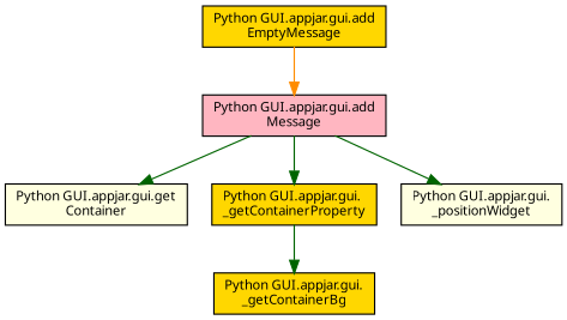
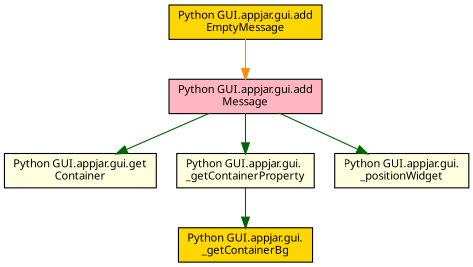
  digraph {
    fontname="Noto Sans"
    rankdir=TB
    node [color=black fillcolor=gold fontname="Noto Sans" fontsize=10 shape=record style=filled]
    edge [color=darkgreen fontname="Noto Sans" fontsize=10 labelfontname=Helvetica labelfontsize=10 style=solid]
    n1 [fontcolor=black height=0.2 label="Python GUI.appjar.gui.add\lEmptyMessage" width=0.4]
    n2 [fillcolor=lightpink height=0.2 label="Python GUI.appjar.gui.add\lMessage" width=0.4]
    n3 [fillcolor=lightyellow height=0.2 label="Python GUI.appjar.gui.get\lContainer" width=0.4]
-   n4 [height=0.2 label="Python GUI.appjar.gui.\l_getContainerProperty" width=0.4]
+   n4 [fillcolor=lightyellow height=0.2 label="Python GUI.appjar.gui.\l_getContainerProperty" width=0.4]
    n5 [fillcolor=lightyellow height=0.2 label="Python GUI.appjar.gui.\l_positionWidget" width=0.4]
    n6 [height=0.2 label="Python GUI.appjar.gui.\l_getContainerBg" width=0.4]
    n1 -> n2 [color=darkorange]
    n2 -> n3
    n2 -> n4
    n2 -> n5
    n4 -> n6
  }
